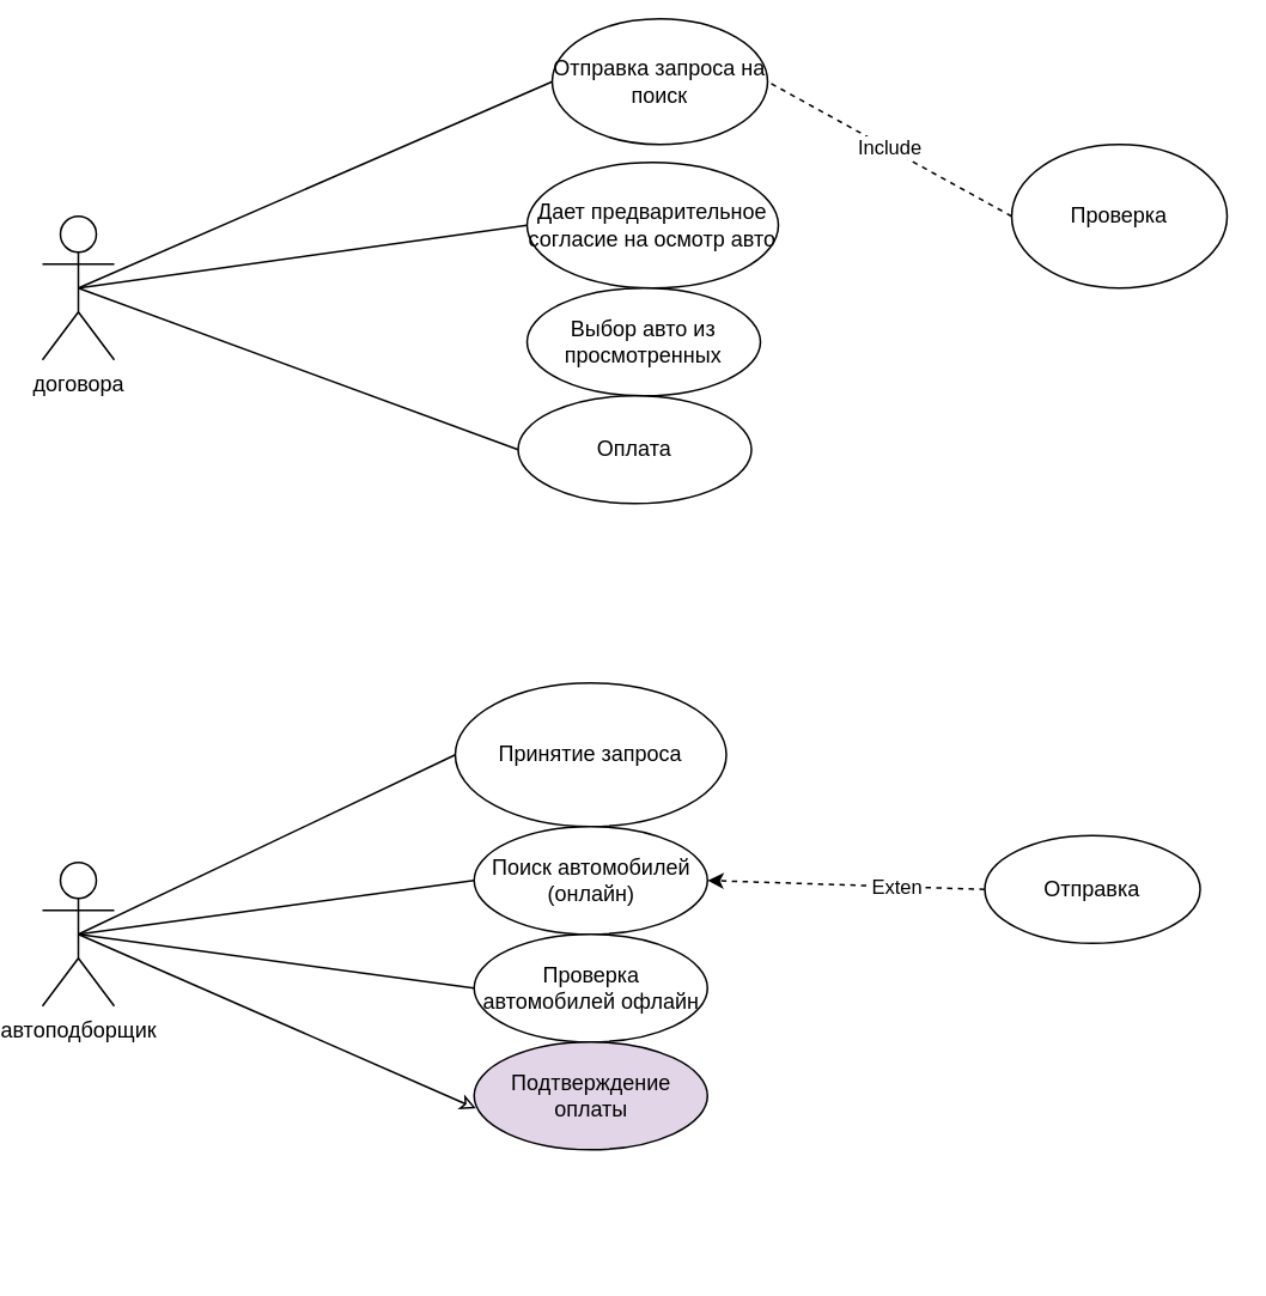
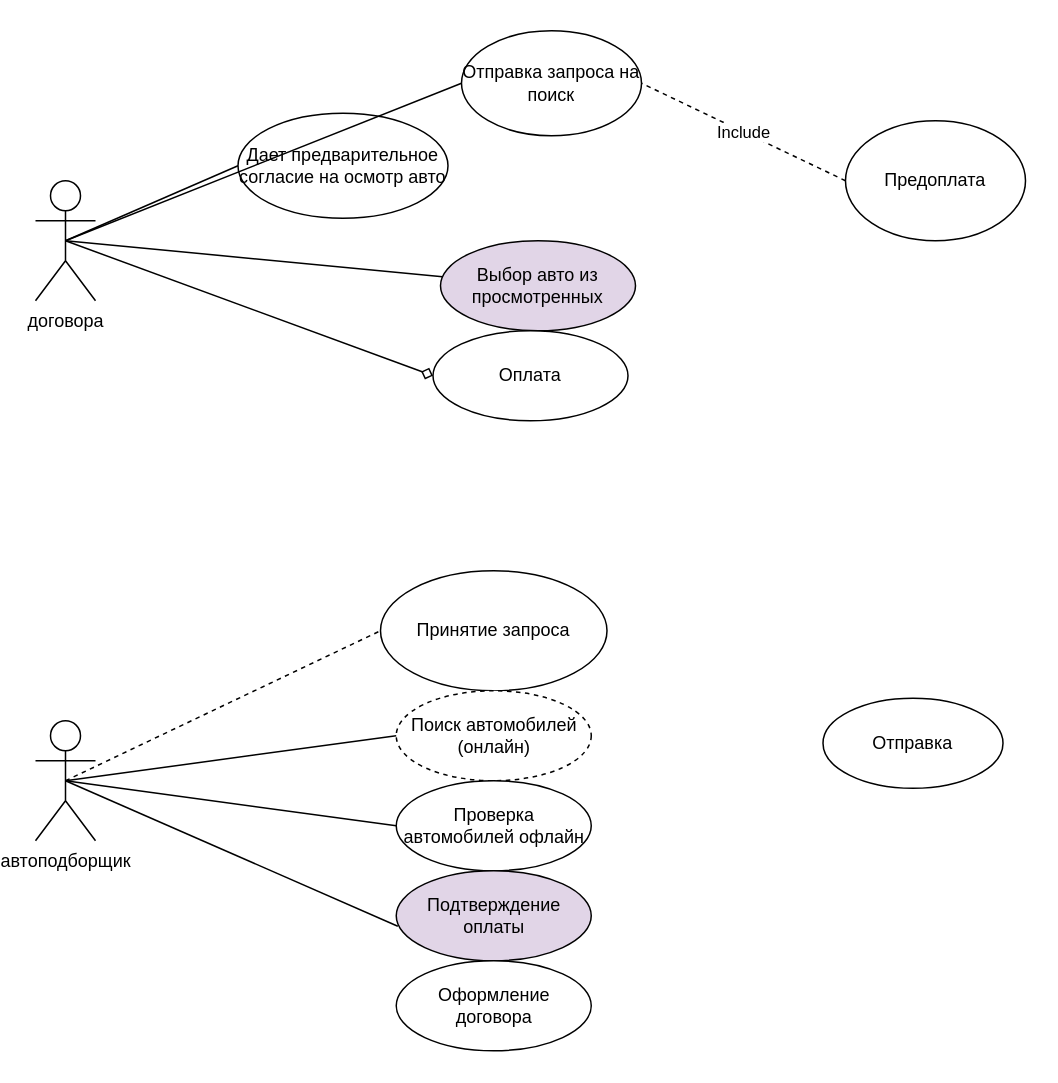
  <mxCell id="0" />
  <mxCell id="1" parent="0" />
- <mxCell id="2" value="Отправка запроса на поиск" style="ellipse;whiteSpace=wrap;html=1;" parent="1" vertex="1"><mxGeometry x="304" y="10" width="120" height="70" as="geometry" /></mxCell>
- <mxCell id="3" value="Дает предварительное согласие на осмотр авто" style="ellipse;whiteSpace=wrap;html=1;" parent="1" vertex="1"><mxGeometry x="290" y="90" width="140" height="70" as="geometry" /></mxCell>
- <mxCell id="4" value="Выбор авто из просмотренных" style="ellipse;whiteSpace=wrap;html=1;" parent="1" vertex="1"><mxGeometry x="290" y="160" width="130" height="60" as="geometry" /></mxCell>
+ <mxCell id="2" value="Отправка запроса на поиск" style="ellipse;whiteSpace=wrap;html=1;" parent="1" vertex="1"><mxGeometry x="304" y="20" width="120" height="70" as="geometry" /></mxCell>
+ <mxCell id="3" value="Дает предварительное согласие на осмотр авто" style="ellipse;whiteSpace=wrap;html=1;" parent="1" vertex="1"><mxGeometry x="155" y="75" width="140" height="70" as="geometry" /></mxCell>
+ <mxCell id="4" value="Выбор авто из просмотренных" style="ellipse;whiteSpace=wrap;html=1;fillColor=#e1d5e7;" parent="1" vertex="1"><mxGeometry x="290" y="160" width="130" height="60" as="geometry" /></mxCell>
  <mxCell id="5" value="Оплата" style="ellipse;whiteSpace=wrap;html=1;" parent="1" vertex="1"><mxGeometry x="285" y="220" width="130" height="60" as="geometry" /></mxCell>
  <mxCell id="6" value="Принятие запроса" style="ellipse;whiteSpace=wrap;html=1;" parent="1" vertex="1"><mxGeometry x="250" y="380" width="151" height="80" as="geometry" /></mxCell>
- <mxCell id="7" value="Поиск автомобилей (онлайн)" style="ellipse;whiteSpace=wrap;html=1;" parent="1" vertex="1"><mxGeometry x="260.5" y="460" width="130" height="60" as="geometry" /></mxCell>
+ <mxCell id="7" value="Поиск автомобилей (онлайн)" style="ellipse;whiteSpace=wrap;html=1;dashed=1;" parent="1" vertex="1"><mxGeometry x="260.5" y="460" width="130" height="60" as="geometry" /></mxCell>
  <mxCell id="8" value="Проверка автомобилей офлайн" style="ellipse;whiteSpace=wrap;html=1;" parent="1" vertex="1"><mxGeometry x="260.5" y="520" width="130" height="60" as="geometry" /></mxCell>
  <mxCell id="9" value="" style="endArrow=none;html=1;exitX=0.5;exitY=0.5;exitDx=0;exitDy=0;exitPerimeter=0;endFill=0;entryX=0;entryY=0.5;entryDx=0;entryDy=0;" parent="1" target="2" edge="1" source="19"><mxGeometry width="50" height="50" relative="1" as="geometry"><mxPoint x="110" y="190" as="sourcePoint" /><mxPoint x="500" y="55" as="targetPoint" /></mxGeometry></mxCell>
  <mxCell id="10" value="" style="endArrow=none;html=1;entryX=0;entryY=0.5;entryDx=0;entryDy=0;exitX=0.5;exitY=0.5;exitDx=0;exitDy=0;exitPerimeter=0;endFill=0;" parent="1" target="3" edge="1" source="19"><mxGeometry width="50" height="50" relative="1" as="geometry"><mxPoint x="110" y="190" as="sourcePoint" /><mxPoint x="460" y="70" as="targetPoint" /></mxGeometry></mxCell>
- <mxCell id="12" value="" style="endArrow=none;html=1;entryX=0;entryY=0.5;entryDx=0;entryDy=0;exitX=0.5;exitY=0.5;exitDx=0;exitDy=0;exitPerimeter=0;endFill=0;" parent="1" target="5" edge="1" source="19"><mxGeometry width="50" height="50" relative="1" as="geometry"><mxPoint x="110" y="190" as="sourcePoint" /><mxPoint x="460" y="70" as="targetPoint" /></mxGeometry></mxCell>
- <mxCell id="13" value="" style="endArrow=none;html=1;entryX=0;entryY=0.5;entryDx=0;entryDy=0;exitX=0.5;exitY=0.5;exitDx=0;exitDy=0;exitPerimeter=0;endFill=0;" parent="1" target="6" edge="1" source="20"><mxGeometry width="50" height="50" relative="1" as="geometry"><mxPoint x="110" y="490" as="sourcePoint" /><mxPoint x="460" y="370" as="targetPoint" /></mxGeometry></mxCell>
+ <mxCell id="11" value="" style="endArrow=none;html=1;exitX=0.5;exitY=0.5;exitDx=0;exitDy=0;exitPerimeter=0;endFill=0;" parent="1" target="4" edge="1" source="19"><mxGeometry width="50" height="50" relative="1" as="geometry"><mxPoint x="110" y="190" as="sourcePoint" /><mxPoint x="460" y="70" as="targetPoint" /></mxGeometry></mxCell>
+ <mxCell id="12" value="" style="endArrow=diamond;html=1;entryX=0;entryY=0.5;entryDx=0;entryDy=0;exitX=0.5;exitY=0.5;exitDx=0;exitDy=0;exitPerimeter=0;endFill=0;" parent="1" target="5" edge="1" source="19"><mxGeometry width="50" height="50" relative="1" as="geometry"><mxPoint x="110" y="190" as="sourcePoint" /><mxPoint x="460" y="70" as="targetPoint" /></mxGeometry></mxCell>
+ <mxCell id="13" value="" style="endArrow=none;html=1;entryX=0;entryY=0.5;entryDx=0;entryDy=0;exitX=0.5;exitY=0.5;exitDx=0;exitDy=0;exitPerimeter=0;endFill=0;dashed=1;" parent="1" target="6" edge="1" source="20"><mxGeometry width="50" height="50" relative="1" as="geometry"><mxPoint x="110" y="490" as="sourcePoint" /><mxPoint x="460" y="370" as="targetPoint" /></mxGeometry></mxCell>
  <mxCell id="14" value="" style="endArrow=none;html=1;entryX=0;entryY=0.5;entryDx=0;entryDy=0;exitX=0.5;exitY=0.5;exitDx=0;exitDy=0;exitPerimeter=0;endFill=0;" parent="1" target="7" edge="1" source="20"><mxGeometry width="50" height="50" relative="1" as="geometry"><mxPoint x="110" y="490" as="sourcePoint" /><mxPoint x="460" y="370" as="targetPoint" /></mxGeometry></mxCell>
  <mxCell id="15" value="" style="endArrow=none;html=1;exitX=0.5;exitY=0.5;exitDx=0;exitDy=0;exitPerimeter=0;entryX=0;entryY=0.5;entryDx=0;entryDy=0;endFill=0;" parent="1" target="8" edge="1" source="20"><mxGeometry width="50" height="50" relative="1" as="geometry"><mxPoint x="110" y="490" as="sourcePoint" /><mxPoint x="470" y="510" as="targetPoint" /></mxGeometry></mxCell>
  <mxCell id="16" value="Подтверждение оплаты" style="ellipse;whiteSpace=wrap;html=1;fillColor=#e1d5e7;" parent="1" vertex="1"><mxGeometry x="260.5" y="580" width="130" height="60" as="geometry" /></mxCell>
- <mxCell id="17" value="" style="endArrow=classic;html=1;exitX=0.5;exitY=0.5;exitDx=0;exitDy=0;exitPerimeter=0;endFill=0;entryX=0.008;entryY=0.617;entryDx=0;entryDy=0;entryPerimeter=0;" parent="1" target="16" edge="1" source="20"><mxGeometry width="50" height="50" relative="1" as="geometry"><mxPoint x="110" y="490" as="sourcePoint" /><mxPoint x="499" y="580" as="targetPoint" /></mxGeometry></mxCell>
+ <mxCell id="17" value="" style="endArrow=none;html=1;exitX=0.5;exitY=0.5;exitDx=0;exitDy=0;exitPerimeter=0;endFill=0;entryX=0.008;entryY=0.617;entryDx=0;entryDy=0;entryPerimeter=0;" parent="1" target="16" edge="1" source="20"><mxGeometry width="50" height="50" relative="1" as="geometry"><mxPoint x="110" y="490" as="sourcePoint" /><mxPoint x="499" y="580" as="targetPoint" /></mxGeometry></mxCell>
+ <mxCell id="18" value="Оформление договора" style="ellipse;whiteSpace=wrap;html=1;" parent="1" vertex="1"><mxGeometry x="260.5" y="640" width="130" height="60" as="geometry" /></mxCell>
  <mxCell id="19" value="договора&lt;br&gt;" style="shape=umlActor;verticalLabelPosition=bottom;verticalAlign=top;html=1;outlineConnect=0;" vertex="1" parent="1"><mxGeometry x="20" y="120" width="40" height="80" as="geometry" /></mxCell>
  <mxCell id="20" value="автоподборщик" style="shape=umlActor;verticalLabelPosition=bottom;verticalAlign=top;html=1;outlineConnect=0;" vertex="1" parent="1"><mxGeometry x="20" y="480" width="40" height="80" as="geometry" /></mxCell>
- <mxCell id="21" value="Проверка" style="ellipse;whiteSpace=wrap;html=1;" vertex="1" parent="1"><mxGeometry x="560" y="80" width="120" height="80" as="geometry" /></mxCell>
+ <mxCell id="21" value="Предоплата" style="ellipse;whiteSpace=wrap;html=1;" vertex="1" parent="1"><mxGeometry x="560" y="80" width="120" height="80" as="geometry" /></mxCell>
  <mxCell id="22" value="Include" style="endArrow=none;html=1;exitX=0;exitY=0.5;exitDx=0;exitDy=0;entryX=1;entryY=0.5;entryDx=0;entryDy=0;dashed=1;" edge="1" parent="1" source="21" target="2"><mxGeometry relative="1" as="geometry"><mxPoint x="350" y="340" as="sourcePoint" /><mxPoint x="500" y="170" as="targetPoint" /></mxGeometry></mxCell>
  <mxCell id="23" value="Отправка" style="ellipse;whiteSpace=wrap;html=1;" vertex="1" parent="1"><mxGeometry x="545" y="465" width="120" height="60" as="geometry" /></mxCell>
- <mxCell id="24" value="" style="endArrow=classic;html=1;entryX=1;entryY=0.5;entryDx=0;entryDy=0;exitX=0;exitY=0.5;exitDx=0;exitDy=0;dashed=1;" edge="1" parent="1" source="23" target="7"><mxGeometry width="50" height="50" relative="1" as="geometry"><mxPoint x="510" y="590" as="sourcePoint" /><mxPoint x="560" y="540" as="targetPoint" /></mxGeometry></mxCell>
- <mxCell id="25" value="Exten" style="edgeLabel;html=1;align=center;verticalAlign=middle;resizable=0;points=[];" vertex="1" connectable="0" parent="24"><mxGeometry x="-0.365" relative="1" as="geometry"><mxPoint x="-1" as="offset" /></mxGeometry></mxCell>
